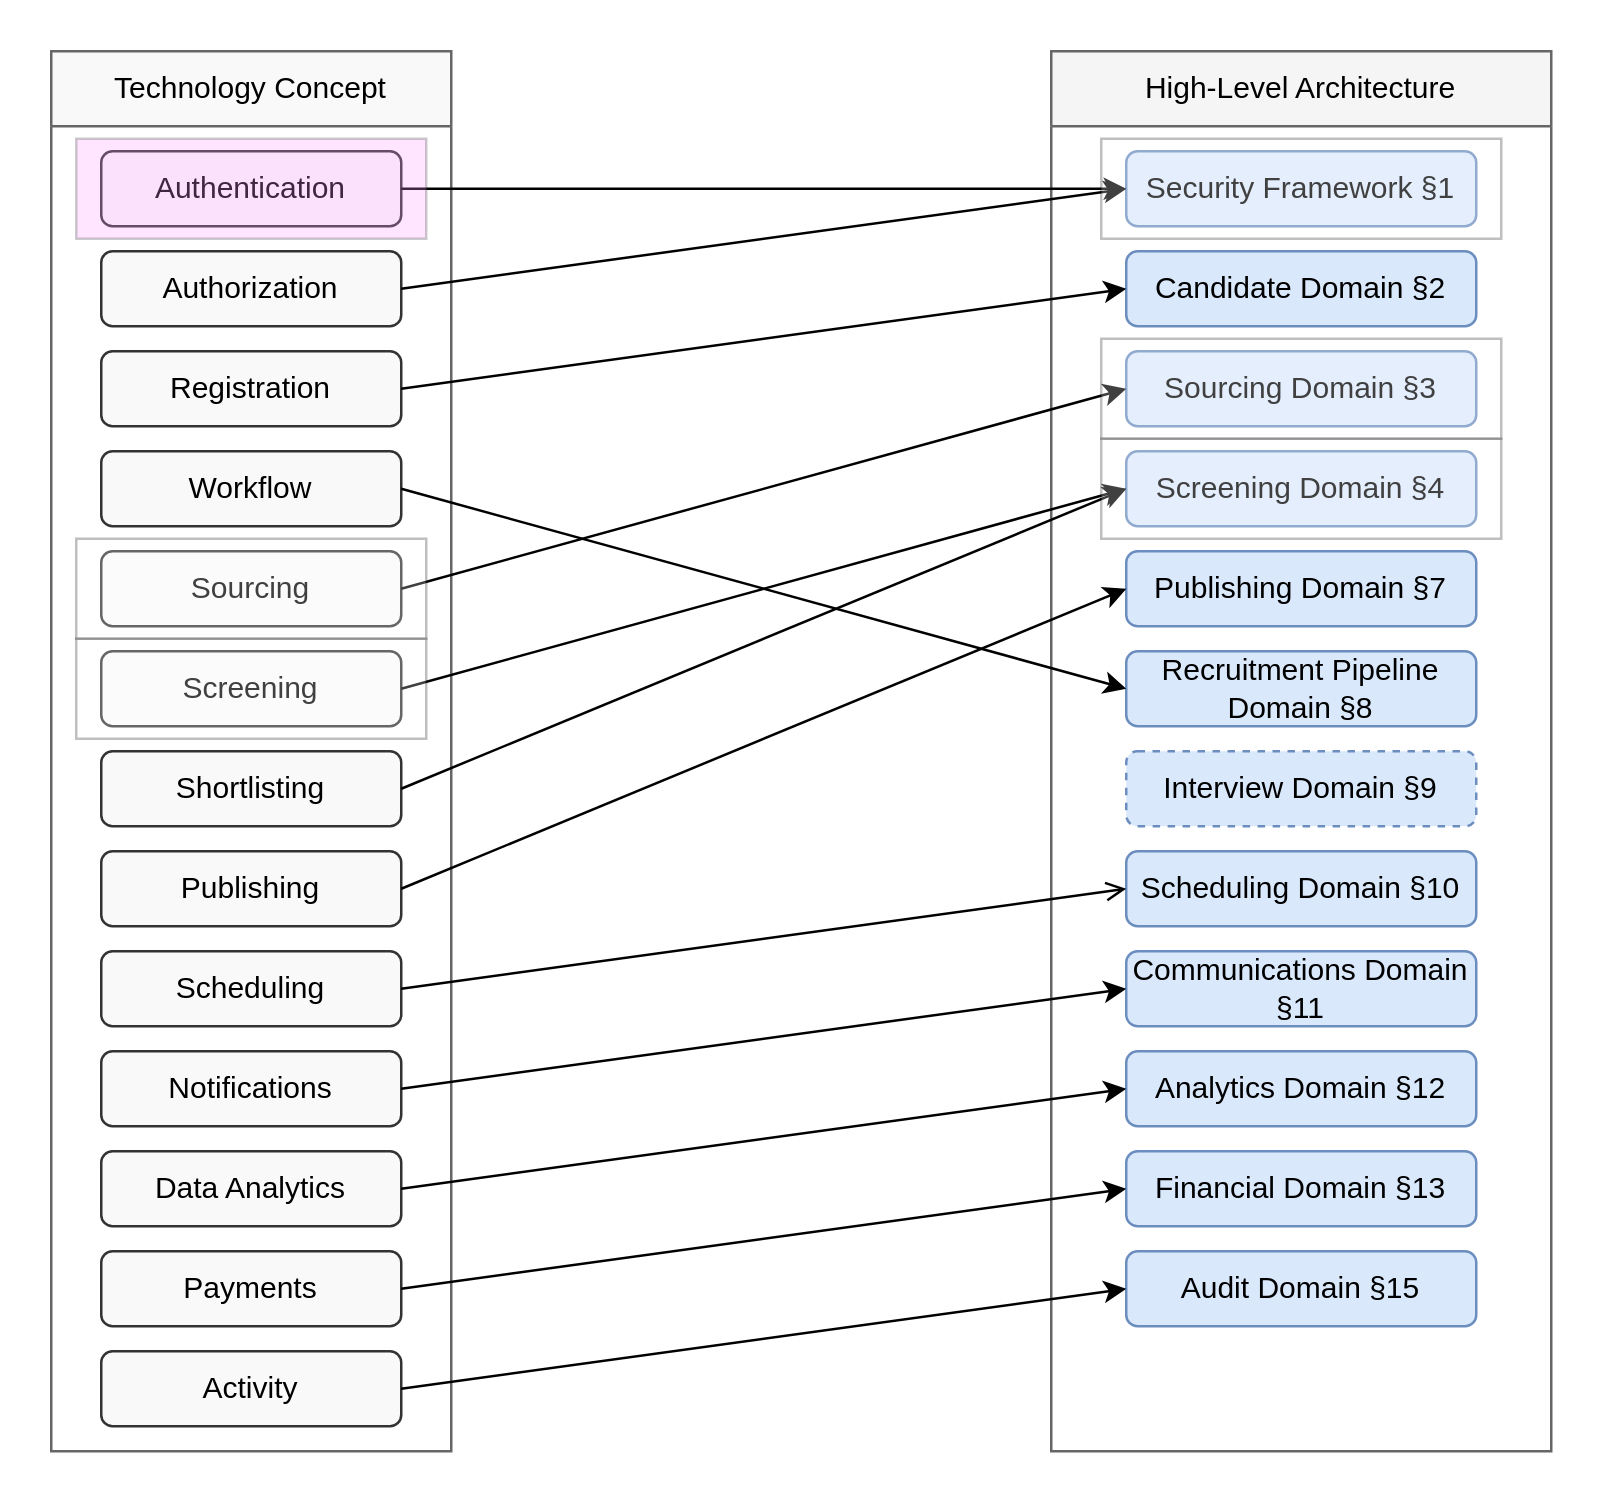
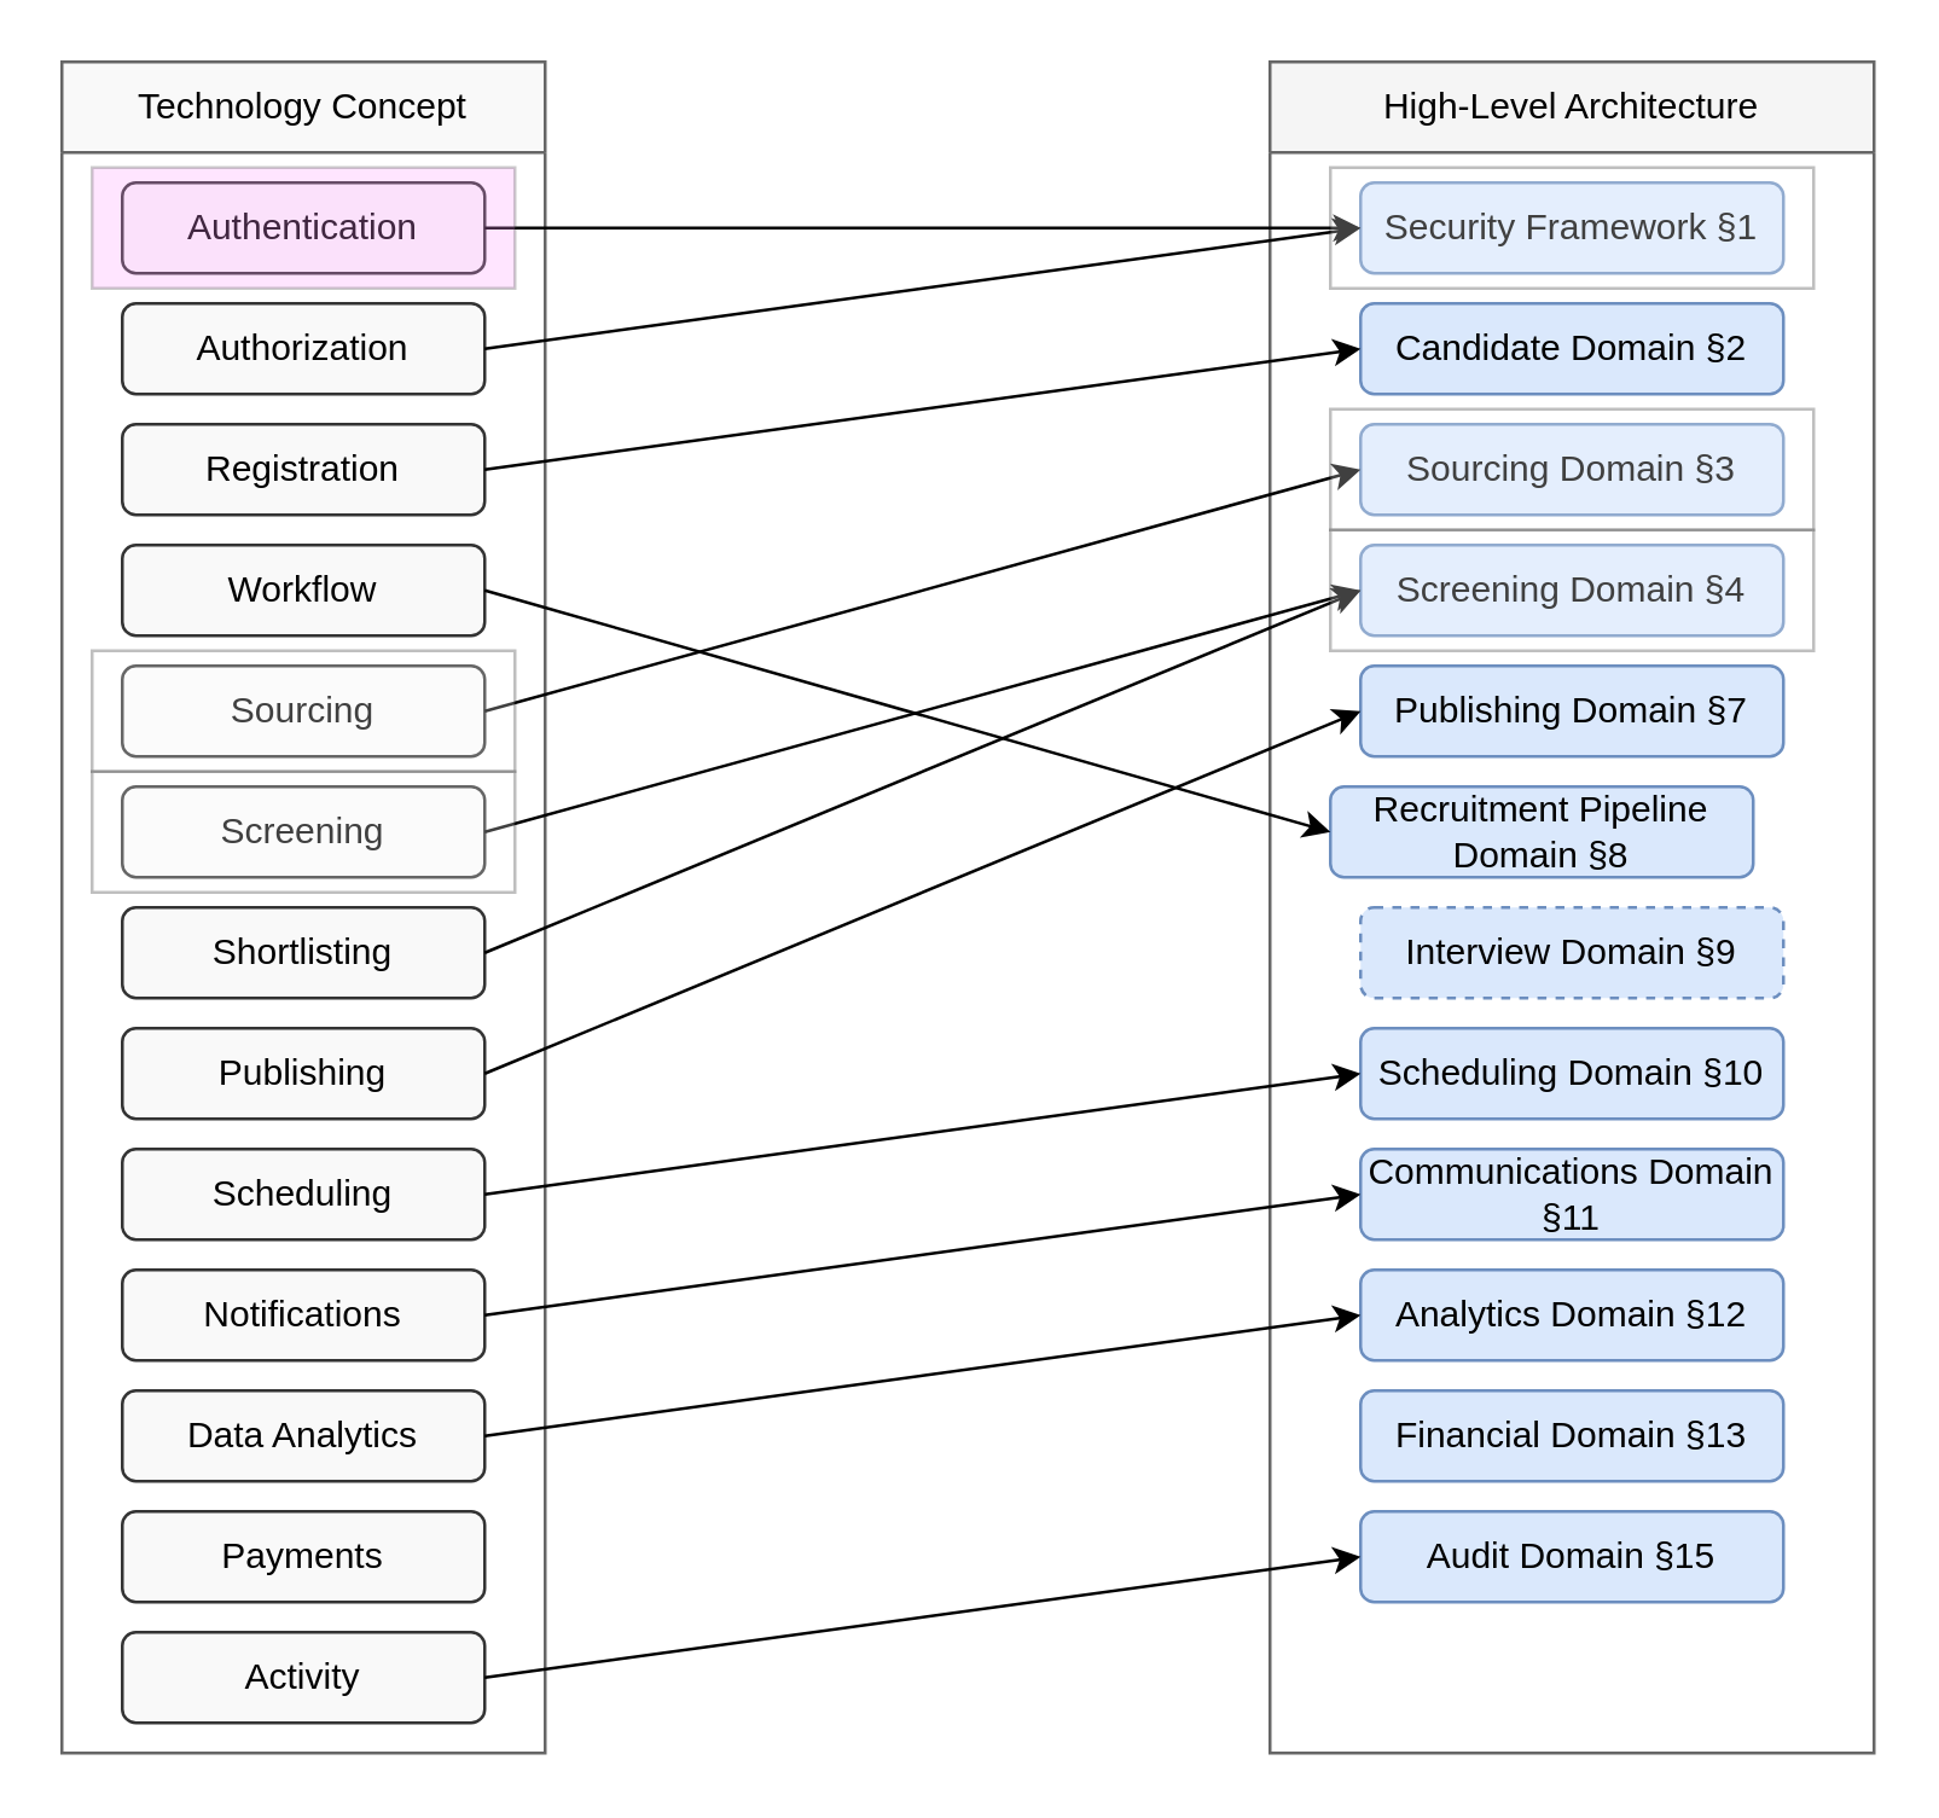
  <mxCell id="0" />
  <mxCell id="1" parent="0" />
  <mxCell id="2" value="Technology Concept" style="swimlane;fontStyle=0;childLayout=stackLayout;horizontal=1;startSize=30;horizontalStack=0;resizeParent=1;resizeParentMax=0;resizeLast=0;collapsible=1;marginBottom=0;whiteSpace=wrap;html=1;fillColor=#f9f9f9;strokeColor=#666666;" parent="1" vertex="1"><mxGeometry x="20" y="20" width="160" height="560" as="geometry" /></mxCell>
  <mxCell id="3" value="Authentication" style="rounded=1;whiteSpace=wrap;html=1;fillColor=#f9f9f9;strokeColor=#333333;" parent="1" vertex="1"><mxGeometry x="40" y="60" width="120" height="30" as="geometry" /></mxCell>
  <mxCell id="4" value="Authorization" style="rounded=1;whiteSpace=wrap;html=1;fillColor=#f9f9f9;strokeColor=#333333;" parent="1" vertex="1"><mxGeometry x="40" y="100" width="120" height="30" as="geometry" /></mxCell>
  <mxCell id="5" value="Registration" style="rounded=1;whiteSpace=wrap;html=1;fillColor=#f9f9f9;strokeColor=#333333;" parent="1" vertex="1"><mxGeometry x="40" y="140" width="120" height="30" as="geometry" /></mxCell>
  <mxCell id="6" value="Workflow" style="rounded=1;whiteSpace=wrap;html=1;fillColor=#f9f9f9;strokeColor=#333333;" parent="1" vertex="1"><mxGeometry x="40" y="180" width="120" height="30" as="geometry" /></mxCell>
  <mxCell id="7" value="Sourcing" style="rounded=1;whiteSpace=wrap;html=1;fillColor=#f9f9f9;strokeColor=#333333;" parent="1" vertex="1"><mxGeometry x="40" y="220" width="120" height="30" as="geometry" /></mxCell>
  <mxCell id="8" value="Screening" style="rounded=1;whiteSpace=wrap;html=1;fillColor=#f9f9f9;strokeColor=#333333;" parent="1" vertex="1"><mxGeometry x="40" y="260" width="120" height="30" as="geometry" /></mxCell>
  <mxCell id="9" value="Shortlisting" style="rounded=1;whiteSpace=wrap;html=1;fillColor=#f9f9f9;strokeColor=#333333;" parent="1" vertex="1"><mxGeometry x="40" y="300" width="120" height="30" as="geometry" /></mxCell>
  <mxCell id="10" value="Publishing" style="rounded=1;whiteSpace=wrap;html=1;fillColor=#f9f9f9;strokeColor=#333333;" parent="1" vertex="1"><mxGeometry x="40" y="340" width="120" height="30" as="geometry" /></mxCell>
  <mxCell id="11" value="Scheduling" style="rounded=1;whiteSpace=wrap;html=1;fillColor=#f9f9f9;strokeColor=#333333;" parent="1" vertex="1"><mxGeometry x="40" y="380" width="120" height="30" as="geometry" /></mxCell>
  <mxCell id="12" value="Notifications" style="rounded=1;whiteSpace=wrap;html=1;fillColor=#f9f9f9;strokeColor=#333333;" parent="1" vertex="1"><mxGeometry x="40" y="420" width="120" height="30" as="geometry" /></mxCell>
  <mxCell id="13" value="Data Analytics" style="rounded=1;whiteSpace=wrap;html=1;fillColor=#f9f9f9;strokeColor=#333333;" parent="1" vertex="1"><mxGeometry x="40" y="460" width="120" height="30" as="geometry" /></mxCell>
  <mxCell id="14" value="Payments" style="rounded=1;whiteSpace=wrap;html=1;fillColor=#f9f9f9;strokeColor=#333333;" parent="1" vertex="1"><mxGeometry x="40" y="500" width="120" height="30" as="geometry" /></mxCell>
  <mxCell id="15" value="Activity" style="rounded=1;whiteSpace=wrap;html=1;fillColor=#f9f9f9;strokeColor=#333333;" parent="1" vertex="1"><mxGeometry x="40" y="540" width="120" height="30" as="geometry" /></mxCell>
  <mxCell id="16" value="High-Level Architecture" style="swimlane;fontStyle=0;childLayout=stackLayout;horizontal=1;startSize=30;horizontalStack=0;resizeParent=1;resizeParentMax=0;resizeLast=0;collapsible=1;marginBottom=0;whiteSpace=wrap;html=1;fillColor=#f5f5f5;strokeColor=#666666;" parent="1" vertex="1"><mxGeometry x="420" y="20" width="200" height="560" as="geometry" /></mxCell>
  <mxCell id="17" value="Security Framework §1" style="rounded=1;whiteSpace=wrap;html=1;fillColor=#dae8fc;strokeColor=#6c8ebf;" parent="1" vertex="1"><mxGeometry x="450" y="60" width="140" height="30" as="geometry" /></mxCell>
  <mxCell id="18" value="Candidate Domain §2" style="rounded=1;whiteSpace=wrap;html=1;fillColor=#dae8fc;strokeColor=#6c8ebf;" parent="1" vertex="1"><mxGeometry x="450" y="100" width="140" height="30" as="geometry" /></mxCell>
  <mxCell id="19" value="Sourcing Domain §3" style="rounded=1;whiteSpace=wrap;html=1;fillColor=#dae8fc;strokeColor=#6c8ebf;" parent="1" vertex="1"><mxGeometry x="450" y="140" width="140" height="30" as="geometry" /></mxCell>
  <mxCell id="20" value="Screening Domain §4" style="rounded=1;whiteSpace=wrap;html=1;fillColor=#dae8fc;strokeColor=#6c8ebf;" parent="1" vertex="1"><mxGeometry x="450" y="180" width="140" height="30" as="geometry" /></mxCell>
  <mxCell id="21" value="Publishing Domain §7" style="rounded=1;whiteSpace=wrap;html=1;fillColor=#dae8fc;strokeColor=#6c8ebf;" parent="1" vertex="1"><mxGeometry x="450" y="220" width="140" height="30" as="geometry" /></mxCell>
- <mxCell id="22" value="Recruitment Pipeline Domain §8" style="rounded=1;whiteSpace=wrap;html=1;fillColor=#dae8fc;strokeColor=#6c8ebf;" parent="1" vertex="1"><mxGeometry x="450" y="260" width="140" height="30" as="geometry" /></mxCell>
+ <mxCell id="22" value="Recruitment Pipeline Domain §8" style="rounded=1;whiteSpace=wrap;html=1;fillColor=#dae8fc;strokeColor=#6c8ebf;" parent="1" vertex="1"><mxGeometry x="440" y="260" width="140" height="30" as="geometry" /></mxCell>
  <mxCell id="23" value="Interview Domain §9" style="rounded=1;whiteSpace=wrap;html=1;fillColor=#dae8fc;strokeColor=#6c8ebf;dashed=1;" parent="1" vertex="1"><mxGeometry x="450" y="300" width="140" height="30" as="geometry" /></mxCell>
  <mxCell id="24" value="Scheduling Domain §10" style="rounded=1;whiteSpace=wrap;html=1;fillColor=#dae8fc;strokeColor=#6c8ebf;" parent="1" vertex="1"><mxGeometry x="450" y="340" width="140" height="30" as="geometry" /></mxCell>
  <mxCell id="25" value="Communications Domain §11" style="rounded=1;whiteSpace=wrap;html=1;fillColor=#dae8fc;strokeColor=#6c8ebf;" parent="1" vertex="1"><mxGeometry x="450" y="380" width="140" height="30" as="geometry" /></mxCell>
  <mxCell id="26" value="Analytics Domain §12" style="rounded=1;whiteSpace=wrap;html=1;fillColor=#dae8fc;strokeColor=#6c8ebf;" parent="1" vertex="1"><mxGeometry x="450" y="420" width="140" height="30" as="geometry" /></mxCell>
  <mxCell id="27" value="Financial Domain §13" style="rounded=1;whiteSpace=wrap;html=1;fillColor=#dae8fc;strokeColor=#6c8ebf;" parent="1" vertex="1"><mxGeometry x="450" y="460" width="140" height="30" as="geometry" /></mxCell>
  <mxCell id="28" value="Audit Domain §15" style="rounded=1;whiteSpace=wrap;html=1;fillColor=#dae8fc;strokeColor=#6c8ebf;" parent="1" vertex="1"><mxGeometry x="450" y="500" width="140" height="30" as="geometry" /></mxCell>
  <mxCell id="29" value="" style="endArrow=classic;html=1;rounded=0;exitX=1;exitY=0.5;exitDx=0;exitDy=0;entryX=0;entryY=0.5;entryDx=0;entryDy=0;" parent="1" source="3" target="17" edge="1"><mxGeometry width="50" height="50" relative="1" as="geometry"><mxPoint x="300" y="280" as="sourcePoint" /><mxPoint x="350" y="230" as="targetPoint" /></mxGeometry></mxCell>
  <mxCell id="30" value="" style="endArrow=classic;html=1;rounded=0;exitX=1;exitY=0.5;exitDx=0;exitDy=0;entryX=0;entryY=0.5;entryDx=0;entryDy=0;" parent="1" source="4" target="17" edge="1"><mxGeometry width="50" height="50" relative="1" as="geometry"><mxPoint x="300" y="280" as="sourcePoint" /><mxPoint x="350" y="230" as="targetPoint" /></mxGeometry></mxCell>
  <mxCell id="31" value="" style="endArrow=classic;html=1;rounded=0;exitX=1;exitY=0.5;exitDx=0;exitDy=0;entryX=0;entryY=0.5;entryDx=0;entryDy=0;" parent="1" source="5" target="18" edge="1"><mxGeometry width="50" height="50" relative="1" as="geometry"><mxPoint x="300" y="280" as="sourcePoint" /><mxPoint x="350" y="230" as="targetPoint" /></mxGeometry></mxCell>
  <mxCell id="32" value="" style="endArrow=classic;html=1;rounded=0;exitX=1;exitY=0.5;exitDx=0;exitDy=0;entryX=0;entryY=0.5;entryDx=0;entryDy=0;" parent="1" source="6" target="22" edge="1"><mxGeometry width="50" height="50" relative="1" as="geometry"><mxPoint x="300" y="280" as="sourcePoint" /><mxPoint x="350" y="230" as="targetPoint" /></mxGeometry></mxCell>
  <mxCell id="33" value="" style="endArrow=classic;html=1;rounded=0;exitX=1;exitY=0.5;exitDx=0;exitDy=0;entryX=0;entryY=0.5;entryDx=0;entryDy=0;" parent="1" source="7" target="19" edge="1"><mxGeometry width="50" height="50" relative="1" as="geometry"><mxPoint x="300" y="280" as="sourcePoint" /><mxPoint x="350" y="230" as="targetPoint" /></mxGeometry></mxCell>
  <mxCell id="34" value="" style="endArrow=classic;html=1;rounded=0;exitX=1;exitY=0.5;exitDx=0;exitDy=0;entryX=0;entryY=0.5;entryDx=0;entryDy=0;" parent="1" source="8" target="20" edge="1"><mxGeometry width="50" height="50" relative="1" as="geometry"><mxPoint x="300" y="280" as="sourcePoint" /><mxPoint x="350" y="230" as="targetPoint" /></mxGeometry></mxCell>
  <mxCell id="35" value="" style="endArrow=classic;html=1;rounded=0;exitX=1;exitY=0.5;exitDx=0;exitDy=0;entryX=0;entryY=0.5;entryDx=0;entryDy=0;" parent="1" source="9" target="20" edge="1"><mxGeometry width="50" height="50" relative="1" as="geometry"><mxPoint x="300" y="280" as="sourcePoint" /><mxPoint x="350" y="230" as="targetPoint" /></mxGeometry></mxCell>
  <mxCell id="36" value="" style="endArrow=classic;html=1;rounded=0;exitX=1;exitY=0.5;exitDx=0;exitDy=0;entryX=0;entryY=0.5;entryDx=0;entryDy=0;" parent="1" source="10" target="21" edge="1"><mxGeometry width="50" height="50" relative="1" as="geometry"><mxPoint x="300" y="280" as="sourcePoint" /><mxPoint x="350" y="230" as="targetPoint" /></mxGeometry></mxCell>
- <mxCell id="37" value="" style="endArrow=open;html=1;rounded=0;exitX=1;exitY=0.5;exitDx=0;exitDy=0;entryX=0;entryY=0.5;entryDx=0;entryDy=0;" parent="1" source="11" target="24" edge="1"><mxGeometry width="50" height="50" relative="1" as="geometry"><mxPoint x="300" y="280" as="sourcePoint" /><mxPoint x="350" y="230" as="targetPoint" /></mxGeometry></mxCell>
+ <mxCell id="37" value="" style="endArrow=classic;html=1;rounded=0;exitX=1;exitY=0.5;exitDx=0;exitDy=0;entryX=0;entryY=0.5;entryDx=0;entryDy=0;" parent="1" source="11" target="24" edge="1"><mxGeometry width="50" height="50" relative="1" as="geometry"><mxPoint x="300" y="280" as="sourcePoint" /><mxPoint x="350" y="230" as="targetPoint" /></mxGeometry></mxCell>
  <mxCell id="38" value="" style="endArrow=classic;html=1;rounded=0;exitX=1;exitY=0.5;exitDx=0;exitDy=0;entryX=0;entryY=0.5;entryDx=0;entryDy=0;" parent="1" source="12" target="25" edge="1"><mxGeometry width="50" height="50" relative="1" as="geometry"><mxPoint x="300" y="280" as="sourcePoint" /><mxPoint x="350" y="230" as="targetPoint" /></mxGeometry></mxCell>
  <mxCell id="39" value="" style="endArrow=classic;html=1;rounded=0;exitX=1;exitY=0.5;exitDx=0;exitDy=0;entryX=0;entryY=0.5;entryDx=0;entryDy=0;" parent="1" source="13" target="26" edge="1"><mxGeometry width="50" height="50" relative="1" as="geometry"><mxPoint x="300" y="280" as="sourcePoint" /><mxPoint x="350" y="230" as="targetPoint" /></mxGeometry></mxCell>
- <mxCell id="40" value="" style="endArrow=classic;html=1;rounded=0;exitX=1;exitY=0.5;exitDx=0;exitDy=0;entryX=0;entryY=0.5;entryDx=0;entryDy=0;" parent="1" source="14" target="27" edge="1"><mxGeometry width="50" height="50" relative="1" as="geometry"><mxPoint x="300" y="280" as="sourcePoint" /><mxPoint x="350" y="230" as="targetPoint" /></mxGeometry></mxCell>
  <mxCell id="41" value="" style="endArrow=classic;html=1;rounded=0;exitX=1;exitY=0.5;exitDx=0;exitDy=0;entryX=0;entryY=0.5;entryDx=0;entryDy=0;" parent="1" source="15" target="28" edge="1"><mxGeometry width="50" height="50" relative="1" as="geometry"><mxPoint x="300" y="280" as="sourcePoint" /><mxPoint x="350" y="230" as="targetPoint" /></mxGeometry></mxCell>
  <mxCell id="42" value="" style="rounded=0;whiteSpace=wrap;html=1;fillColor=#f9f;strokeColor=#333;opacity=25;" parent="1" vertex="1"><mxGeometry x="30" y="55" width="140" height="40" as="geometry" /></mxCell>
  <mxCell id="43" value="" style="rounded=0;whiteSpace=wrap;html=1;fillColor:#f9f;strokeColor:#333;opacity=25;" parent="1" vertex="1"><mxGeometry x="30" y="215" width="140" height="40" as="geometry" /></mxCell>
  <mxCell id="44" value="" style="rounded=0;whiteSpace=wrap;html=1;fillColor:#f9f;strokeColor:#333;opacity=25;" parent="1" vertex="1"><mxGeometry x="30" y="255" width="140" height="40" as="geometry" /></mxCell>
  <mxCell id="45" value="" style="rounded=0;whiteSpace=wrap;html=1;fillColor:#bbf;strokeColor:#333;opacity=25;" parent="1" vertex="1"><mxGeometry x="440" y="55" width="160" height="40" as="geometry" /></mxCell>
  <mxCell id="46" value="" style="rounded=0;whiteSpace=wrap;html=1;fillColor:#bbf;strokeColor:#333;opacity=25;" parent="1" vertex="1"><mxGeometry x="440" y="135" width="160" height="40" as="geometry" /></mxCell>
  <mxCell id="47" value="" style="rounded=0;whiteSpace=wrap;html=1;fillColor:#bbf;strokeColor:#333;opacity=25;" parent="1" vertex="1"><mxGeometry x="440" y="175" width="160" height="40" as="geometry" /></mxCell>
